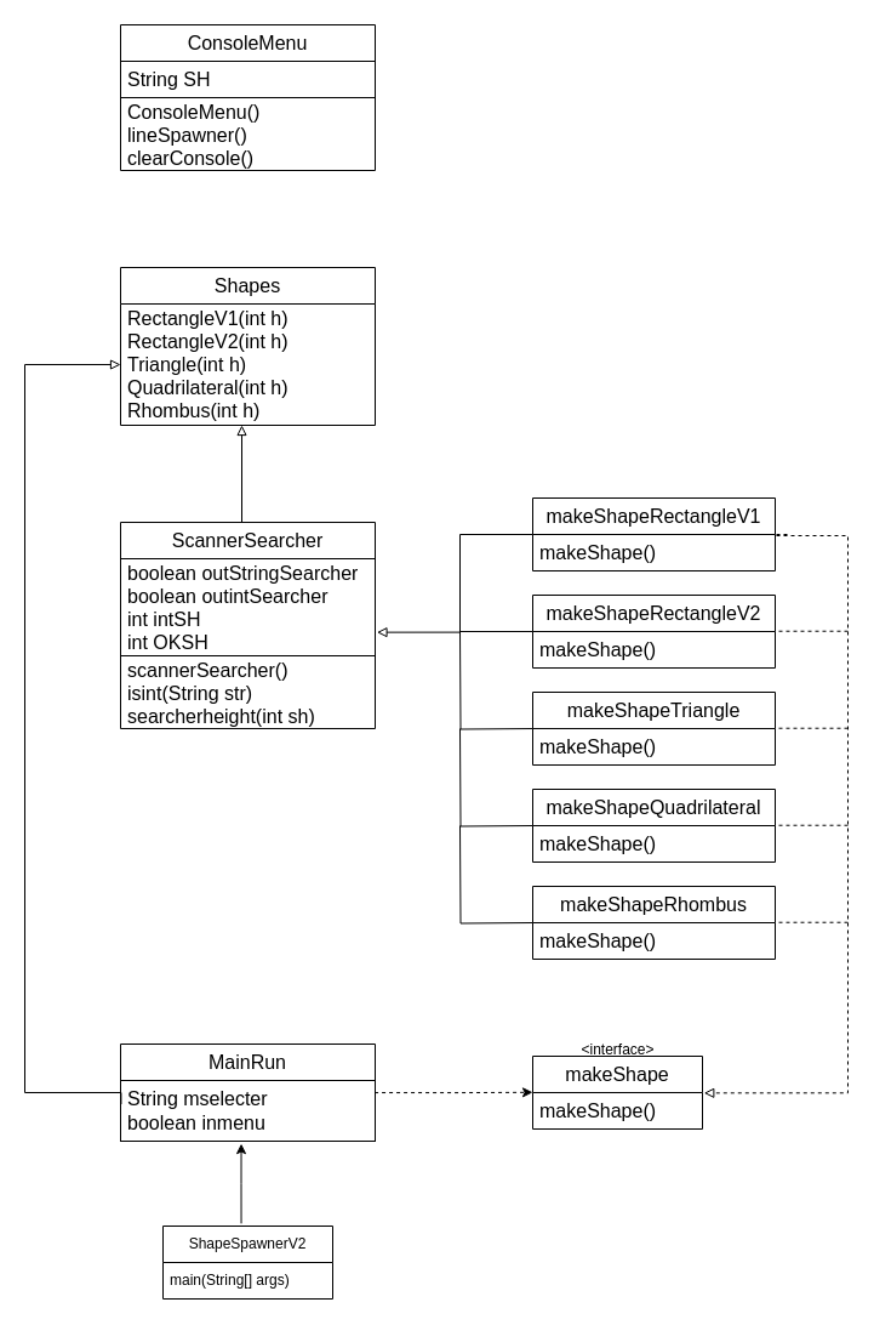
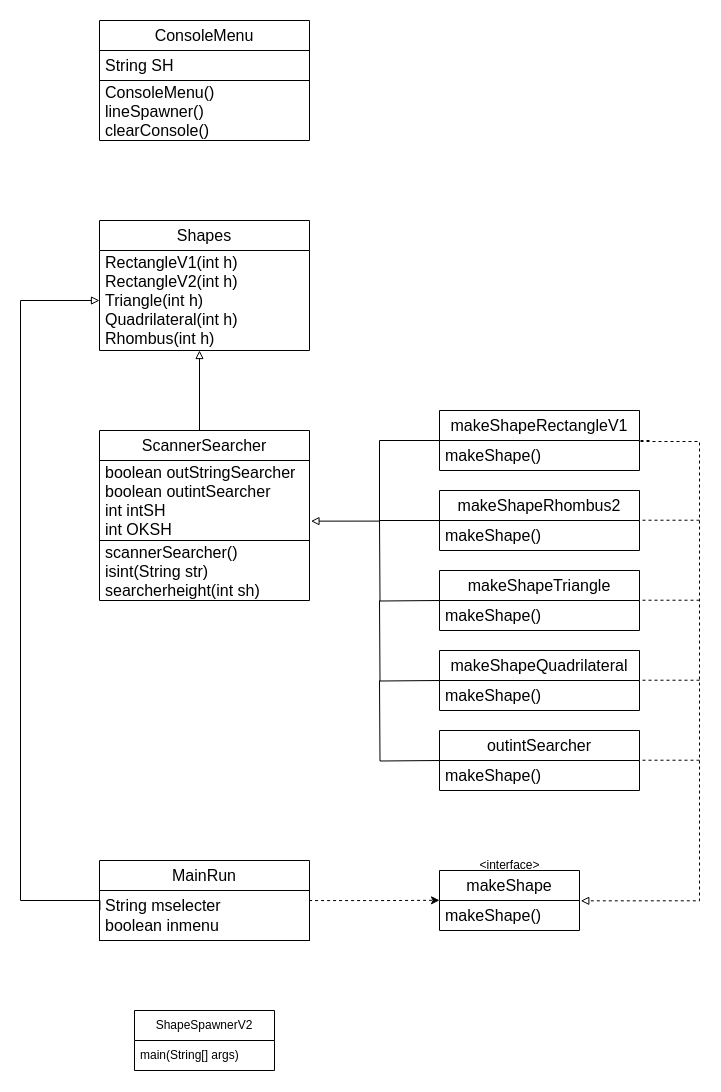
  <mxCell id="0" />
  <mxCell id="1" parent="0" />
  <mxCell id="2" value="ConsoleMenu" style="swimlane;fontStyle=0;childLayout=stackLayout;horizontal=1;startSize=30;horizontalStack=0;resizeParent=1;resizeParentMax=0;resizeLast=0;collapsible=1;marginBottom=0;whiteSpace=wrap;fontFamily=Helvetica;fontSize=16;fontColor=default;" parent="1" vertex="1"><mxGeometry x="99" y="20" width="210" height="120" as="geometry"><mxRectangle x="160" y="40" width="200" height="40" as="alternateBounds" /></mxGeometry></mxCell>
  <mxCell id="3" value="String SH" style="text;strokeColor=default;fillColor=none;align=left;verticalAlign=middle;spacingLeft=4;spacingRight=4;overflow=hidden;points=[[0,0.5],[1,0.5]];portConstraint=eastwest;rotatable=0;whiteSpace=wrap;fontFamily=Helvetica;fontSize=16;fontColor=default;" parent="2" vertex="1"><mxGeometry y="30" width="210" height="30" as="geometry" /></mxCell>
  <mxCell id="4" value="ConsoleMenu()&#10;lineSpawner()&#10;clearConsole()" style="text;strokeColor=none;fillColor=none;align=left;verticalAlign=middle;spacingLeft=4;spacingRight=4;overflow=hidden;points=[[0,0.5],[1,0.5]];portConstraint=eastwest;rotatable=0;whiteSpace=wrap;fontFamily=Helvetica;fontSize=16;fontColor=default;" parent="2" vertex="1"><mxGeometry y="60" width="210" height="60" as="geometry" /></mxCell>
  <mxCell id="5" value="Shapes" style="swimlane;fontStyle=0;childLayout=stackLayout;horizontal=1;startSize=30;horizontalStack=0;resizeParent=1;resizeParentMax=0;resizeLast=0;collapsible=1;marginBottom=0;fontFamily=Helvetica;fontSize=16;fontColor=default;whiteSpace=wrap;" parent="1" vertex="1"><mxGeometry x="99" y="220" width="210" height="130" as="geometry"><mxRectangle x="160" y="240" width="90" height="30" as="alternateBounds" /></mxGeometry></mxCell>
  <mxCell id="6" value="RectangleV1(int h)&#10;RectangleV2(int h)&#10;Triangle(int h)&#10;Quadrilateral(int h)&#10;Rhombus(int h)" style="text;strokeColor=none;fillColor=none;align=left;verticalAlign=middle;spacingLeft=4;spacingRight=4;overflow=hidden;points=[[0,0.5],[1,0.5]];portConstraint=eastwest;rotatable=0;fontFamily=Helvetica;fontSize=16;fontColor=default;whiteSpace=wrap;" parent="5" vertex="1"><mxGeometry y="30" width="210" height="100" as="geometry" /></mxCell>
  <mxCell id="7" value="ScannerSearcher" style="swimlane;fontStyle=0;childLayout=stackLayout;horizontal=1;startSize=30;horizontalStack=0;resizeParent=1;resizeParentMax=0;resizeLast=0;collapsible=1;marginBottom=0;fontFamily=Helvetica;fontSize=16;whiteSpace=wrap;" parent="1" vertex="1"><mxGeometry x="99" y="430" width="210" height="170" as="geometry" /></mxCell>
  <mxCell id="8" value="boolean outStringSearcher&#10;boolean outintSearcher&#10;int intSH&#10;int OKSH" style="text;strokeColor=default;fillColor=none;align=left;verticalAlign=middle;spacingLeft=4;spacingRight=4;overflow=hidden;points=[[0,0.5],[1,0.5]];portConstraint=eastwest;rotatable=0;fontFamily=Helvetica;fontSize=16;whiteSpace=wrap;" parent="7" vertex="1"><mxGeometry y="30" width="210" height="80" as="geometry" /></mxCell>
  <mxCell id="9" value="scannerSearcher()&#10;isint(String str)&#10;searcherheight(int sh)" style="text;strokeColor=none;fillColor=none;align=left;verticalAlign=middle;spacingLeft=4;spacingRight=4;overflow=hidden;points=[[0,0.5],[1,0.5]];portConstraint=eastwest;rotatable=0;fontFamily=Helvetica;fontSize=16;whiteSpace=wrap;" parent="7" vertex="1"><mxGeometry y="110" width="210" height="60" as="geometry" /></mxCell>
  <mxCell id="10" value="MainRun" style="swimlane;fontStyle=0;childLayout=stackLayout;horizontal=1;startSize=30;horizontalStack=0;resizeParent=1;resizeParentMax=0;resizeLast=0;collapsible=1;marginBottom=0;whiteSpace=wrap;fontSize=16;" parent="1" vertex="1"><mxGeometry x="99" y="860" width="210" height="80" as="geometry" /></mxCell>
  <mxCell id="11" value="String mselecter&#10;boolean inmenu" style="text;strokeColor=default;fillColor=none;align=left;verticalAlign=middle;spacingLeft=4;spacingRight=4;overflow=hidden;points=[[0,0.5],[1,0.5]];portConstraint=eastwest;rotatable=0;whiteSpace=wrap;fontSize=16;" parent="10" vertex="1"><mxGeometry y="30" width="210" height="50" as="geometry" /></mxCell>
  <mxCell id="12" value="" style="edgeStyle=orthogonalEdgeStyle;rounded=0;orthogonalLoop=1;jettySize=auto;html=1;exitX=0.998;exitY=0.201;exitDx=0;exitDy=0;endArrow=classic;endFill=1;strokeWidth=1;entryX=0.998;entryY=0.201;entryDx=0;entryDy=0;entryPerimeter=0;exitPerimeter=0;dashed=1;" parent="10" source="11" edge="1"><mxGeometry relative="1" as="geometry"><mxPoint x="280" y="39.79" as="sourcePoint" /><mxPoint x="340" y="39.79" as="targetPoint" /><Array as="points"><mxPoint x="280" y="40" /></Array></mxGeometry></mxCell>
  <mxCell id="13" value="makeShape" style="swimlane;fontStyle=0;childLayout=stackLayout;horizontal=1;startSize=30;horizontalStack=0;resizeParent=1;resizeParentMax=0;resizeLast=0;collapsible=1;marginBottom=0;whiteSpace=wrap;fontSize=16;" parent="1" vertex="1"><mxGeometry x="439" y="870" width="140" height="60" as="geometry" /></mxCell>
  <mxCell id="14" value="makeShape()" style="text;strokeColor=none;fillColor=none;align=left;verticalAlign=middle;spacingLeft=4;spacingRight=4;overflow=hidden;points=[[0,0.5],[1,0.5]];portConstraint=eastwest;rotatable=0;whiteSpace=wrap;fontSize=16;" parent="13" vertex="1"><mxGeometry y="30" width="140" height="30" as="geometry" /></mxCell>
  <mxCell id="15" value="makeShapeRectangleV1" style="swimlane;fontStyle=0;childLayout=stackLayout;horizontal=1;startSize=30;horizontalStack=0;resizeParent=1;resizeParentMax=0;resizeLast=0;collapsible=1;marginBottom=0;whiteSpace=wrap;fontSize=16;" parent="1" vertex="1"><mxGeometry x="439" y="410" width="200" height="60" as="geometry" /></mxCell>
  <mxCell id="16" value="makeShape()" style="text;strokeColor=none;fillColor=none;align=left;verticalAlign=middle;spacingLeft=4;spacingRight=4;overflow=hidden;points=[[0,0.5],[1,0.5]];portConstraint=eastwest;rotatable=0;whiteSpace=wrap;fontSize=16;" parent="15" vertex="1"><mxGeometry y="30" width="200" height="30" as="geometry" /></mxCell>
- <mxCell id="17" value="makeShapeRectangleV2" style="swimlane;fontStyle=0;childLayout=stackLayout;horizontal=1;startSize=30;horizontalStack=0;resizeParent=1;resizeParentMax=0;resizeLast=0;collapsible=1;marginBottom=0;whiteSpace=wrap;fontSize=16;" parent="1" vertex="1"><mxGeometry x="439" y="490" width="200" height="60" as="geometry" /></mxCell>
+ <mxCell id="17" value="makeShapeRhombus2" style="swimlane;fontStyle=0;childLayout=stackLayout;horizontal=1;startSize=30;horizontalStack=0;resizeParent=1;resizeParentMax=0;resizeLast=0;collapsible=1;marginBottom=0;whiteSpace=wrap;fontSize=16;" parent="1" vertex="1"><mxGeometry x="439" y="490" width="200" height="60" as="geometry" /></mxCell>
  <mxCell id="18" value="makeShape()" style="text;strokeColor=none;fillColor=none;align=left;verticalAlign=middle;spacingLeft=4;spacingRight=4;overflow=hidden;points=[[0,0.5],[1,0.5]];portConstraint=eastwest;rotatable=0;whiteSpace=wrap;fontSize=16;" parent="17" vertex="1"><mxGeometry y="30" width="200" height="30" as="geometry" /></mxCell>
  <mxCell id="19" value="makeShapeTriangle" style="swimlane;fontStyle=0;childLayout=stackLayout;horizontal=1;startSize=30;horizontalStack=0;resizeParent=1;resizeParentMax=0;resizeLast=0;collapsible=1;marginBottom=0;whiteSpace=wrap;fontSize=16;" parent="1" vertex="1"><mxGeometry x="439" y="570" width="200" height="60" as="geometry" /></mxCell>
  <mxCell id="20" value="makeShape()" style="text;strokeColor=none;fillColor=none;align=left;verticalAlign=middle;spacingLeft=4;spacingRight=4;overflow=hidden;points=[[0,0.5],[1,0.5]];portConstraint=eastwest;rotatable=0;whiteSpace=wrap;fontSize=16;" parent="19" vertex="1"><mxGeometry y="30" width="200" height="30" as="geometry" /></mxCell>
  <mxCell id="21" value="makeShapeQuadrilateral" style="swimlane;fontStyle=0;childLayout=stackLayout;horizontal=1;startSize=30;horizontalStack=0;resizeParent=1;resizeParentMax=0;resizeLast=0;collapsible=1;marginBottom=0;whiteSpace=wrap;fontSize=16;" parent="1" vertex="1"><mxGeometry x="439" y="650" width="200" height="60" as="geometry" /></mxCell>
  <mxCell id="22" value="makeShape()" style="text;strokeColor=none;fillColor=none;align=left;verticalAlign=middle;spacingLeft=4;spacingRight=4;overflow=hidden;points=[[0,0.5],[1,0.5]];portConstraint=eastwest;rotatable=0;whiteSpace=wrap;fontSize=16;" parent="21" vertex="1"><mxGeometry y="30" width="200" height="30" as="geometry" /></mxCell>
- <mxCell id="23" value="makeShapeRhombus" style="swimlane;fontStyle=0;childLayout=stackLayout;horizontal=1;startSize=30;horizontalStack=0;resizeParent=1;resizeParentMax=0;resizeLast=0;collapsible=1;marginBottom=0;whiteSpace=wrap;fontSize=16;" parent="1" vertex="1"><mxGeometry x="439" y="730" width="200" height="60" as="geometry" /></mxCell>
+ <mxCell id="23" value="outintSearcher" style="swimlane;fontStyle=0;childLayout=stackLayout;horizontal=1;startSize=30;horizontalStack=0;resizeParent=1;resizeParentMax=0;resizeLast=0;collapsible=1;marginBottom=0;whiteSpace=wrap;fontSize=16;" parent="1" vertex="1"><mxGeometry x="439" y="730" width="200" height="60" as="geometry" /></mxCell>
  <mxCell id="24" value="makeShape()" style="text;strokeColor=none;fillColor=none;align=left;verticalAlign=middle;spacingLeft=4;spacingRight=4;overflow=hidden;points=[[0,0.5],[1,0.5]];portConstraint=eastwest;rotatable=0;whiteSpace=wrap;fontSize=16;" parent="23" vertex="1"><mxGeometry y="30" width="200" height="30" as="geometry" /></mxCell>
  <mxCell id="25" value="&amp;lt;interface&lt;span style=&quot;background-color: initial;&quot;&gt;&amp;gt;&lt;/span&gt;" style="text;html=1;align=center;verticalAlign=middle;resizable=0;points=[];autosize=1;strokeColor=none;fillColor=none;" parent="1" vertex="1"><mxGeometry x="469" y="850" width="80" height="30" as="geometry" /></mxCell>
  <mxCell id="26" value="" style="edgeStyle=orthogonalEdgeStyle;rounded=0;orthogonalLoop=1;jettySize=auto;html=1;exitX=0.5;exitY=0;exitDx=0;exitDy=0;endArrow=block;endFill=0;strokeWidth=1;" parent="1" edge="1"><mxGeometry relative="1" as="geometry"><mxPoint x="199" y="430" as="sourcePoint" /><mxPoint x="199" y="350" as="targetPoint" /></mxGeometry></mxCell>
  <mxCell id="27" value="" style="edgeStyle=orthogonalEdgeStyle;rounded=0;orthogonalLoop=1;jettySize=auto;html=1;exitX=0.002;exitY=0.391;exitDx=0;exitDy=0;endArrow=block;endFill=0;strokeWidth=1;exitPerimeter=0;entryX=0;entryY=0.5;entryDx=0;entryDy=0;" parent="1" source="11" target="6" edge="1"><mxGeometry relative="1" as="geometry"><mxPoint x="69" y="820" as="sourcePoint" /><mxPoint x="19" y="300" as="targetPoint" /><Array as="points"><mxPoint x="99" y="900" /><mxPoint x="20" y="900" /><mxPoint x="20" y="300" /></Array></mxGeometry></mxCell>
  <mxCell id="28" value="" style="edgeStyle=orthogonalEdgeStyle;rounded=0;orthogonalLoop=1;jettySize=auto;html=1;exitX=0;exitY=0.5;exitDx=0;exitDy=0;endArrow=block;endFill=0;strokeWidth=1;entryX=1.007;entryY=0.758;entryDx=0;entryDy=0;entryPerimeter=0;" parent="1" source="15" target="8" edge="1"><mxGeometry relative="1" as="geometry"><mxPoint x="319" y="440" as="sourcePoint" /><mxPoint x="319" y="520" as="targetPoint" /><Array as="points"><mxPoint x="379" y="440" /><mxPoint x="379" y="521" /></Array></mxGeometry></mxCell>
  <mxCell id="29" value="" style="edgeStyle=orthogonalEdgeStyle;rounded=0;orthogonalLoop=1;jettySize=auto;html=1;exitX=0;exitY=0.25;exitDx=0;exitDy=0;endArrow=none;endFill=0;strokeWidth=1;" parent="1" edge="1"><mxGeometry relative="1" as="geometry"><mxPoint x="439" y="600" as="sourcePoint" /><mxPoint x="379" y="520" as="targetPoint" /></mxGeometry></mxCell>
  <mxCell id="30" value="" style="edgeStyle=orthogonalEdgeStyle;rounded=0;orthogonalLoop=1;jettySize=auto;html=1;exitX=0;exitY=0.25;exitDx=0;exitDy=0;endArrow=none;endFill=0;strokeWidth=1;" parent="1" edge="1"><mxGeometry relative="1" as="geometry"><mxPoint x="439" y="680" as="sourcePoint" /><mxPoint x="379" y="600" as="targetPoint" /></mxGeometry></mxCell>
  <mxCell id="31" value="" style="edgeStyle=orthogonalEdgeStyle;rounded=0;orthogonalLoop=1;jettySize=auto;html=1;exitX=0;exitY=0.25;exitDx=0;exitDy=0;endArrow=none;endFill=0;strokeWidth=1;" parent="1" edge="1"><mxGeometry relative="1" as="geometry"><mxPoint x="439" y="760" as="sourcePoint" /><mxPoint x="379" y="680" as="targetPoint" /></mxGeometry></mxCell>
  <mxCell id="32" value="" style="edgeStyle=orthogonalEdgeStyle;rounded=0;orthogonalLoop=1;jettySize=auto;html=1;exitX=0;exitY=0.25;exitDx=0;exitDy=0;endArrow=none;endFill=0;strokeWidth=1;" parent="1" edge="1"><mxGeometry relative="1" as="geometry"><mxPoint x="439" y="520" as="sourcePoint" /><mxPoint x="379" y="520" as="targetPoint" /></mxGeometry></mxCell>
  <mxCell id="33" value="" style="edgeStyle=orthogonalEdgeStyle;rounded=0;orthogonalLoop=1;jettySize=auto;html=1;endArrow=block;endFill=0;strokeWidth=1;entryX=1.009;entryY=0.011;entryDx=0;entryDy=0;entryPerimeter=0;dashed=1;" parent="1" target="14" edge="1"><mxGeometry relative="1" as="geometry"><mxPoint x="649" y="440" as="sourcePoint" /><mxPoint x="699" y="900" as="targetPoint" /><Array as="points"><mxPoint x="639" y="440" /><mxPoint x="699" y="441" /><mxPoint x="699" y="900" /></Array></mxGeometry></mxCell>
  <mxCell id="34" value="" style="edgeStyle=orthogonalEdgeStyle;rounded=0;orthogonalLoop=1;jettySize=auto;html=1;exitX=0;exitY=0.25;exitDx=0;exitDy=0;endArrow=none;endFill=0;strokeWidth=1;dashed=1;" parent="1" edge="1"><mxGeometry relative="1" as="geometry"><mxPoint x="699" y="519.72" as="sourcePoint" /><mxPoint x="639" y="519.72" as="targetPoint" /></mxGeometry></mxCell>
  <mxCell id="35" value="" style="edgeStyle=orthogonalEdgeStyle;rounded=0;orthogonalLoop=1;jettySize=auto;html=1;exitX=0;exitY=0.25;exitDx=0;exitDy=0;endArrow=none;endFill=0;strokeWidth=1;dashed=1;" parent="1" edge="1"><mxGeometry relative="1" as="geometry"><mxPoint x="699" y="599.72" as="sourcePoint" /><mxPoint x="639" y="599.72" as="targetPoint" /></mxGeometry></mxCell>
  <mxCell id="36" value="" style="edgeStyle=orthogonalEdgeStyle;rounded=0;orthogonalLoop=1;jettySize=auto;html=1;exitX=0;exitY=0.25;exitDx=0;exitDy=0;endArrow=none;endFill=0;strokeWidth=1;dashed=1;" parent="1" edge="1"><mxGeometry relative="1" as="geometry"><mxPoint x="699" y="679.72" as="sourcePoint" /><mxPoint x="639" y="679.72" as="targetPoint" /></mxGeometry></mxCell>
  <mxCell id="37" value="" style="edgeStyle=orthogonalEdgeStyle;rounded=0;orthogonalLoop=1;jettySize=auto;html=1;exitX=0;exitY=0.25;exitDx=0;exitDy=0;endArrow=none;endFill=0;strokeWidth=1;dashed=1;" parent="1" edge="1"><mxGeometry relative="1" as="geometry"><mxPoint x="699" y="759.72" as="sourcePoint" /><mxPoint x="639" y="759.72" as="targetPoint" /></mxGeometry></mxCell>
  <mxCell id="38" value="ShapeSpawnerV2" style="swimlane;fontStyle=0;childLayout=stackLayout;horizontal=1;startSize=30;horizontalStack=0;resizeParent=1;resizeParentMax=0;resizeLast=0;collapsible=1;marginBottom=0;whiteSpace=wrap;fontSize=12;fontFamily=Helvetica;" parent="1" vertex="1"><mxGeometry x="134" y="1010" width="140" height="60" as="geometry" /></mxCell>
  <mxCell id="39" value="main(String[] args)" style="text;strokeColor=none;fillColor=none;align=left;verticalAlign=middle;spacingLeft=4;spacingRight=4;overflow=hidden;points=[[0,0.5],[1,0.5]];portConstraint=eastwest;rotatable=0;whiteSpace=wrap;fontSize=12;fontFamily=Helvetica;" parent="38" vertex="1"><mxGeometry y="30" width="140" height="30" as="geometry" /></mxCell>
- <mxCell id="40" value="" style="edgeStyle=orthogonalEdgeStyle;rounded=0;orthogonalLoop=1;jettySize=auto;html=1;exitX=0.461;exitY=-0.036;exitDx=0;exitDy=0;endArrow=classic;endFill=1;strokeWidth=1;exitPerimeter=0;entryX=0.474;entryY=1.042;entryDx=0;entryDy=0;entryPerimeter=0;" parent="1" source="38" target="11" edge="1"><mxGeometry relative="1" as="geometry"><mxPoint x="199" y="990.21" as="sourcePoint" /><mxPoint x="199" y="950" as="targetPoint" /><Array as="points"><mxPoint x="199" y="975" /><mxPoint x="199" y="975" /><mxPoint x="199" y="942" /></Array></mxGeometry></mxCell>
